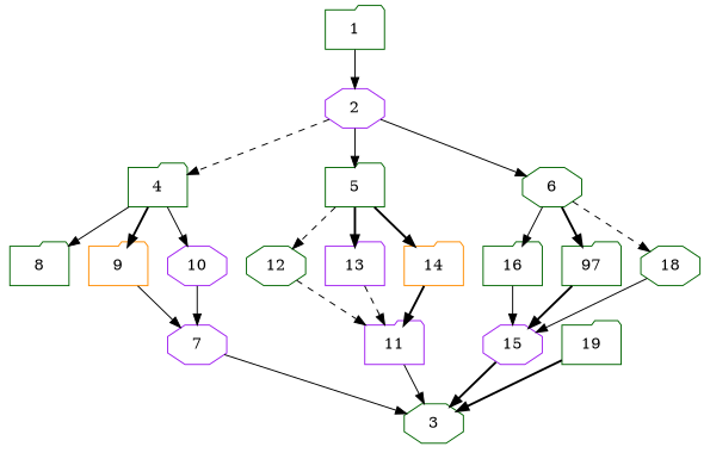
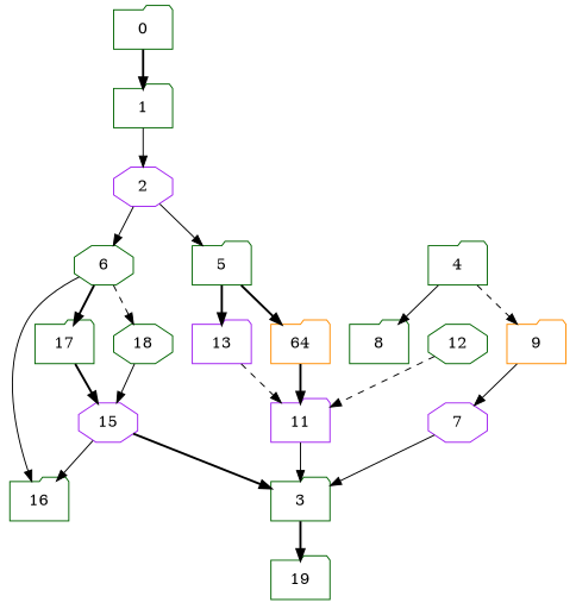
  digraph {
    node [Weight=73 color=darkgreen shape=folder]
    edge [Weight=9 style=solid]
+   0 [Weight=48]
    1 [Weight=85]
    2 [Weight=97 color=purple shape=octagon]
    4 [Weight=121]
    5
    6 [Weight=85 shape=octagon]
    8
    9 [Weight=48 color=darkorange]
-   10 [color=purple shape=octagon]
    12 [Weight=121 shape=octagon]
    13 [color=purple]
-   14 [Weight=97 color=darkorange]
+   14 [Weight=97 color=darkorange label=64]
    16 [Weight=97]
-   17 [Weight=61 label=97]
+   17 [Weight=61]
    18 [Weight=61 shape=octagon]
    7 [Weight=36 color=purple shape=octagon]
    11 [Weight=121 color=purple]
    15 [color=purple shape=octagon]
-   3 [Weight=24 shape=octagon]
+   3 [Weight=24]
    19
+   0 -> 1 [style=bold]
    1 -> 2 [Weight=7]
-   2 -> 4 [Weight=10 style=dashed]
    2 -> 5 [Weight=7]
    2 -> 6 [Weight=8]
    4 -> 8 [Weight=5]
-   4 -> 9 [Weight=6 style=bold]
-   4 -> 10
-   5 -> 12 [Weight=4 style=dashed]
+   4 -> 9 [Weight=6 style=dashed]
    5 -> 13 [style=bold]
    5 -> 14 [Weight=5 style=bold]
    6 -> 16 [Weight=3]
    6 -> 17 [Weight=3 style=bold]
    6 -> 18 [Weight=6 style=dashed]
    9 -> 7 [Weight=4]
-   10 -> 7 [Weight=2]
    12 -> 11 [style=dashed]
    13 -> 11 [style=dashed]
    14 -> 11 [Weight=6 style=bold]
-   16 -> 15 [Weight=2]
+   15 -> 16 [Weight=2]
    17 -> 15 [Weight=4 style=bold]
    18 -> 15 [Weight=7]
    7 -> 3 [Weight=8]
    11 -> 3 [Weight=8]
    15 -> 3 [Weight=4 style=bold]
-   19 -> 3 [Weight=5 style=bold]
+   3 -> 19 [Weight=5 style=bold]
  }
